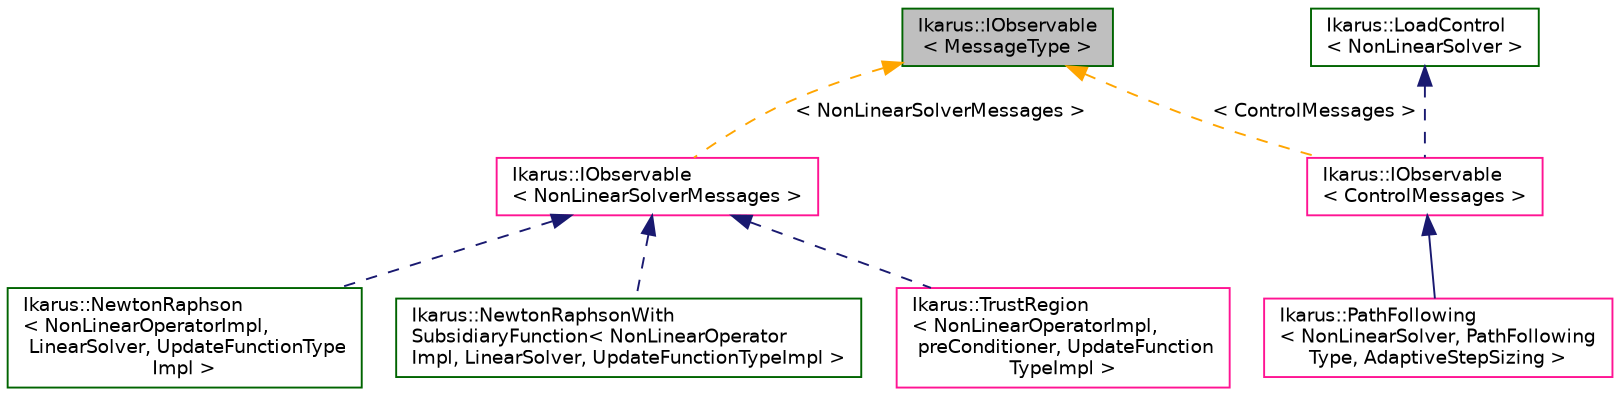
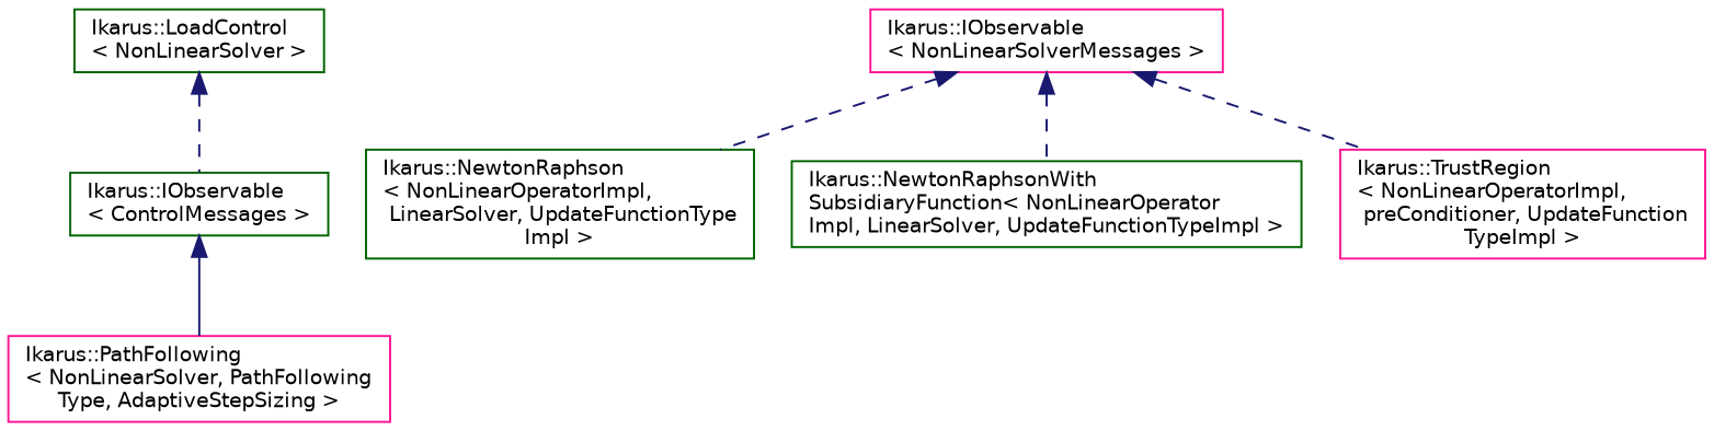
  digraph {
    rankdir=TB
    node [color=darkgreen fillcolor=white fontname=Helvetica fontsize=10 shape=record style=filled]
    edge [color=midnightblue dir=back fontname=Helvetica fontsize=10 labelfontname=Helvetica labelfontsize=10 style=dashed]
-   n1 [fillcolor=grey75 fontcolor=black height=0.2 label="Ikarus::IObservable\l\< MessageType \>" width=0.4]
-   n2 [color=deeppink height=0.2 label="Ikarus::IObservable\l\< ControlMessages \>" width=0.4]
+   n2 [height=0.2 label="Ikarus::IObservable\l\< ControlMessages \>" width=0.4]
    n3 [color=deeppink height=0.2 label="Ikarus::IObservable\l\< NonLinearSolverMessages \>" width=0.4]
    n4 [color=deeppink height=0.2 label="Ikarus::PathFollowing\l\< NonLinearSolver, PathFollowing\lType, AdaptiveStepSizing \>" width=0.4]
    n5 [height=0.2 label="Ikarus::NewtonRaphson\l\< NonLinearOperatorImpl,\l LinearSolver, UpdateFunctionType\lImpl \>" width=0.4]
    n6 [height=0.2 label="Ikarus::NewtonRaphsonWith\lSubsidiaryFunction\< NonLinearOperator\lImpl, LinearSolver, UpdateFunctionTypeImpl \>" width=0.4]
    n7 [color=deeppink height=0.2 label="Ikarus::TrustRegion\l\< NonLinearOperatorImpl,\l preConditioner, UpdateFunction\lTypeImpl \>" width=0.4]
    n8 [height=0.2 label="Ikarus::LoadControl\l\< NonLinearSolver \>" width=0.4]
-   n1 -> n2 [color=orange label=" \< ControlMessages \>"]
-   n1 -> n3 [color=orange label=" \< NonLinearSolverMessages \>"]
    n2 -> n4 [style=solid]
    n3 -> n5
    n3 -> n6
    n3 -> n7
    n8 -> n2
  }
